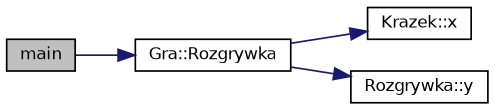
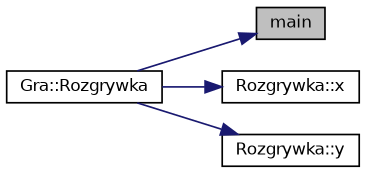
  digraph {
    rankdir=LR
    node [color=black fillcolor=white fontname=Helvetica fontsize=10 shape=record style=filled]
    edge [color=midnightblue fontname=Helvetica fontsize=10 labelfontname=Helvetica labelfontsize=10 style=solid]
    n1 [fillcolor=grey75 fontcolor=black height=0.2 label=main width=0.4]
    n2 [height=0.2 label="Gra::Rozgrywka" width=0.4]
-   n3 [height=0.2 label="Krazek::x" width=0.4]
+   n3 [height=0.2 label="Rozgrywka::x" width=0.4]
    n4 [height=0.2 label="Rozgrywka::y" width=0.4]
-   n1 -> n2
+   n2 -> n1
    n2 -> n3
    n2 -> n4
  }
